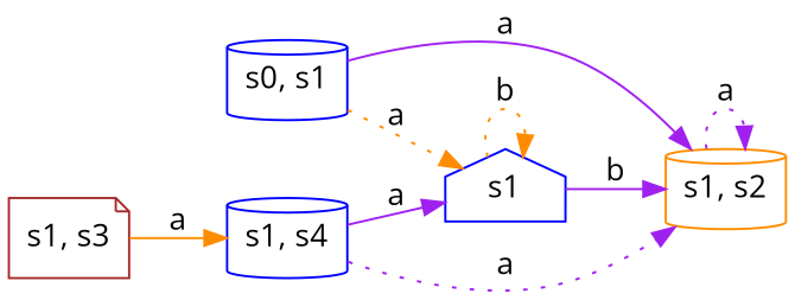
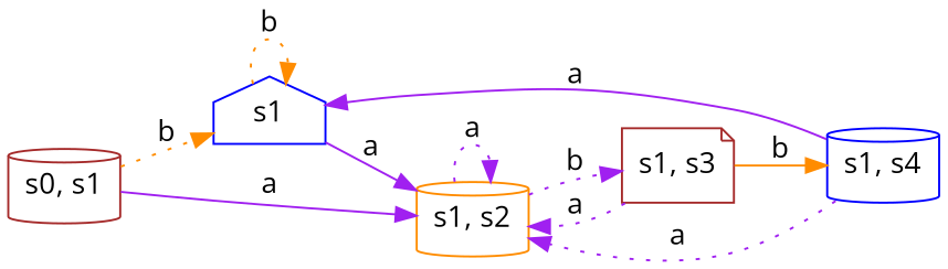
  digraph {
    fontname="Open Sans"
    rankdir=LR
    node [color=brown fontname="Open Sans" shape=cylinder]
    edge [color=purple fontname="Open Sans" style=dotted]
-   n1 [color=blue label="s0, s1"]
+   n1 [label="s0, s1"]
    n2 [color=blue label=s1 shape=house]
    n3 [color=darkorange label="s1, s2"]
    n4 [label="s1, s3" shape=note]
    n5 [color=blue label="s1, s4"]
-   n1 -> n2 [color=darkorange label=a]
+   n1 -> n2 [color=darkorange label=b]
    n1 -> n3 [label=a style=solid]
    n2 -> n2 [color=darkorange label=b]
-   n2 -> n3 [label=b style=solid]
+   n2 -> n3 [label=a style=solid]
    n3 -> n3 [label=a]
-   n4 -> n5 [color=darkorange label=a style=solid]
+   n3 -> n4 [label=b]
+   n4 -> n3 [label=a]
+   n4 -> n5 [color=darkorange label=b style=solid]
    n5 -> n2 [label=a style=solid]
    n5 -> n3 [label=a]
  }
